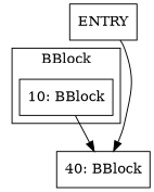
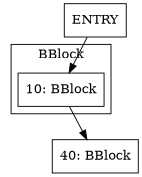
  digraph {
    node [shape=box]
    n1 [label="10: BBlock"]
    n2 [label="40: BBlock"]
    ENTRY
    subgraph cluster_1 {
      label=BBlock
      n1
    }
    n1 -> n2
-   ENTRY -> n2
+   ENTRY -> n1
  }
